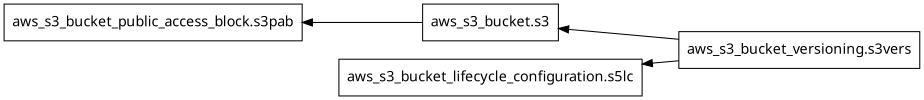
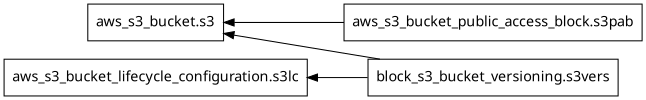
  digraph {
    rankdir=RL
    node [fontname="sans-serif" shape=rect]
    n1 [label="aws_s3_bucket.s3"]
-   n2 [label="aws_s3_bucket_lifecycle_configuration.s5lc"]
-   n3 [label="aws_s3_bucket_versioning.s3vers"]
+   n2 [label="aws_s3_bucket_lifecycle_configuration.s3lc"]
+   n3 [label="block_s3_bucket_versioning.s3vers"]
    n4 [label="aws_s3_bucket_public_access_block.s3pab"]
    n3 -> n1
    n3 -> n2
-   n1 -> n4
+   n4 -> n1
  }
